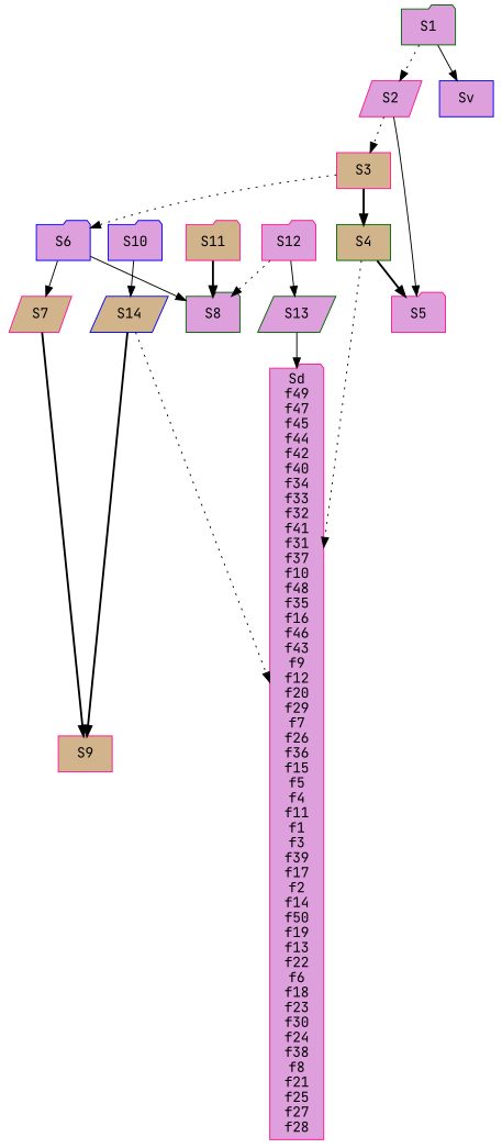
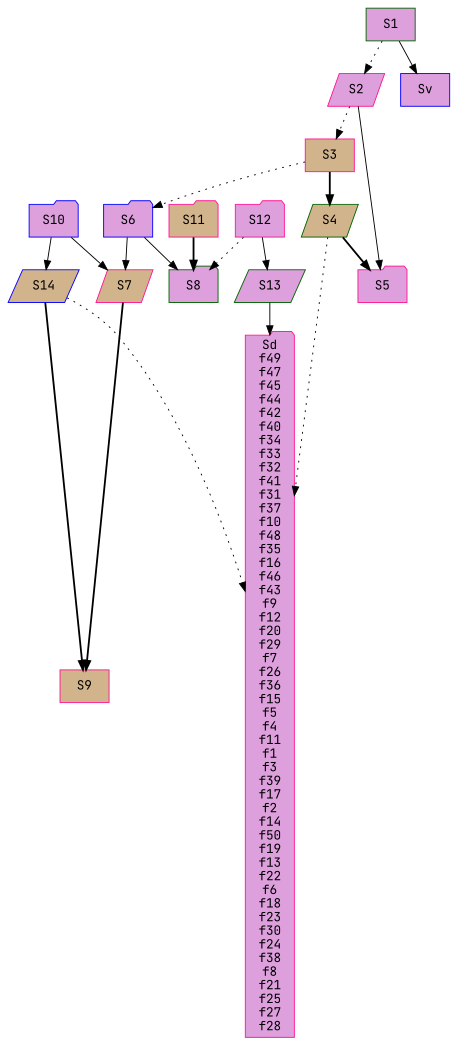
  digraph {
    fontname="JetBrains Mono"
    node [color=deeppink fillcolor=plum fontname="JetBrains Mono" shape=folder style=filled]
    edge [fontname="JetBrains Mono" style=solid]
    n1 [color=blue fillcolor=tan label=S14 shape=parallelogram]
    n2 [fillcolor=tan label=S9 shape=box]
    n3 [label="Sd\nf49\nf47\nf45\nf44\nf42\nf40\nf34\nf33\nf32\nf41\nf31\nf37\nf10\nf48\nf35\nf16\nf46\nf43\nf9\nf12\nf20\nf29\nf7\nf26\nf36\nf15\nf5\nf4\nf11\nf1\nf3\nf39\nf17\nf2\nf14\nf50\nf19\nf13\nf22\nf6\nf18\nf23\nf30\nf24\nf38\nf8\nf21\nf25\nf27\nf28"]
    n4 [color=darkgreen label=S13 shape=parallelogram]
    n5 [color=blue label=S6]
    n6 [fillcolor=tan label=S7 shape=parallelogram]
    n7 [color=darkgreen label=S8]
    n8 [label=S2 shape=parallelogram]
    n9 [fillcolor=tan label=S3 shape=box]
    n10 [label=S5]
-   n11 [color=darkgreen fillcolor=tan label=S4 shape=box]
-   n12 [color=darkgreen label=S1]
+   n11 [color=darkgreen fillcolor=tan label=S4 shape=parallelogram]
+   n12 [color=darkgreen label=S1 shape=box]
    n13 [color=blue label=Sv shape=box]
    n14 [label=S12]
    n15 [color=blue label=S10]
    n16 [fillcolor=tan label=S11]
    n1 -> n2 [style=bold]
    n1 -> n3 [style=dotted]
    n4 -> n3
    n5 -> n6
    n5 -> n7
    n6 -> n2 [style=bold]
    n8 -> n9 [style=dotted]
    n8 -> n10
    n9 -> n5 [style=dotted]
    n9 -> n11 [style=bold]
    n11 -> n3 [style=dotted]
    n11 -> n10 [style=bold]
    n12 -> n8 [style=dotted]
    n12 -> n13
    n14 -> n4
    n14 -> n7 [style=dotted]
    n15 -> n1
+   n15 -> n6
    n16 -> n7 [style=bold]
  }
